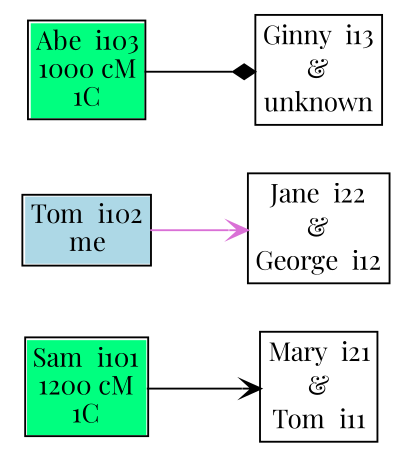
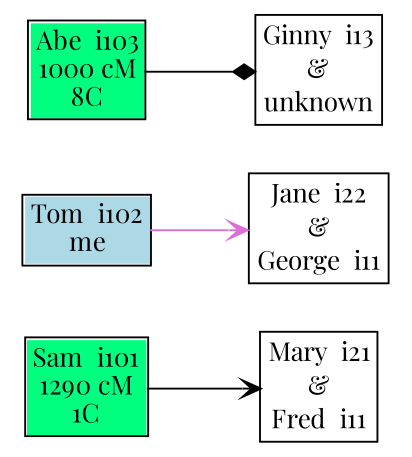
  digraph {
    fontname="Playfair Display"
    rankdir=LR
    node [fontname="Playfair Display" shape=plaintext]
    edge [arrowhead=vee fontname="Playfair Display" headport=u tailport=i]
-   n1 [label=< <table cellpadding="3" border="1" cellspacing="0" cellborder="0"> <tr><td port="w">Mary  i21</td></tr> <tr><td port="u" cellpadding="0" cellspacing="0">&amp;</td></tr> <tr><td port="h">Tom  i11</td></tr> </table>>]
-   n2 [label=< <table cellpadding="3" border="1" cellspacing="0" cellborder="0"> <tr><td port="w">Jane  i22</td></tr> <tr><td port="u" cellpadding="0" cellspacing="0">&amp;</td></tr> <tr><td port="h">George  i12</td></tr> </table>>]
+   n1 [label=< <table cellpadding="3" border="1" cellspacing="0" cellborder="0"> <tr><td port="w">Mary  i21</td></tr> <tr><td port="u" cellpadding="0" cellspacing="0">&amp;</td></tr> <tr><td port="h">Fred  i11</td></tr> </table>>]
+   n2 [label=< <table cellpadding="3" border="1" cellspacing="0" cellborder="0"> <tr><td port="w">Jane  i22</td></tr> <tr><td port="u" cellpadding="0" cellspacing="0">&amp;</td></tr> <tr><td port="h">George  i11</td></tr> </table>>]
    n3 [label=< <table cellpadding="3" border="1" cellspacing="0" cellborder="0"> <tr><td port="w">Ginny  i13</td></tr> <tr><td port="u" cellpadding="0" cellspacing="0">&amp;</td></tr> <tr><td>unknown</td></tr> </table>>]
-   n4 [label=< <table cellpadding="3" border="1" cellspacing="0" cellborder="0"> <tr><td port="i" bgcolor="springgreen">Abe  i103<br/>1000 cM<br/>1C</td></tr> </table>>]
+   n4 [label=< <table cellpadding="3" border="1" cellspacing="0" cellborder="0"> <tr><td port="i" bgcolor="springgreen">Abe  i103<br/>1000 cM<br/>8C</td></tr> </table>>]
    n5 [label=< <table cellpadding="3" border="1" cellspacing="0" cellborder="0"> <tr><td port="i" bgcolor="lightblue">Tom  i102<br/>me</td></tr> </table>>]
-   n6 [label=< <table cellpadding="3" border="1" cellspacing="0" cellborder="0"> <tr><td port="i" bgcolor="springgreen">Sam  i101<br/>1200 cM<br/>1C</td></tr> </table>>]
+   n6 [label=< <table cellpadding="3" border="1" cellspacing="0" cellborder="0"> <tr><td port="i" bgcolor="springgreen">Sam  i101<br/>1290 cM<br/>1C</td></tr> </table>>]
    n4 -> n3 [arrowhead=diamond]
    n5 -> n2 [color=orchid]
    n6 -> n1
  }
